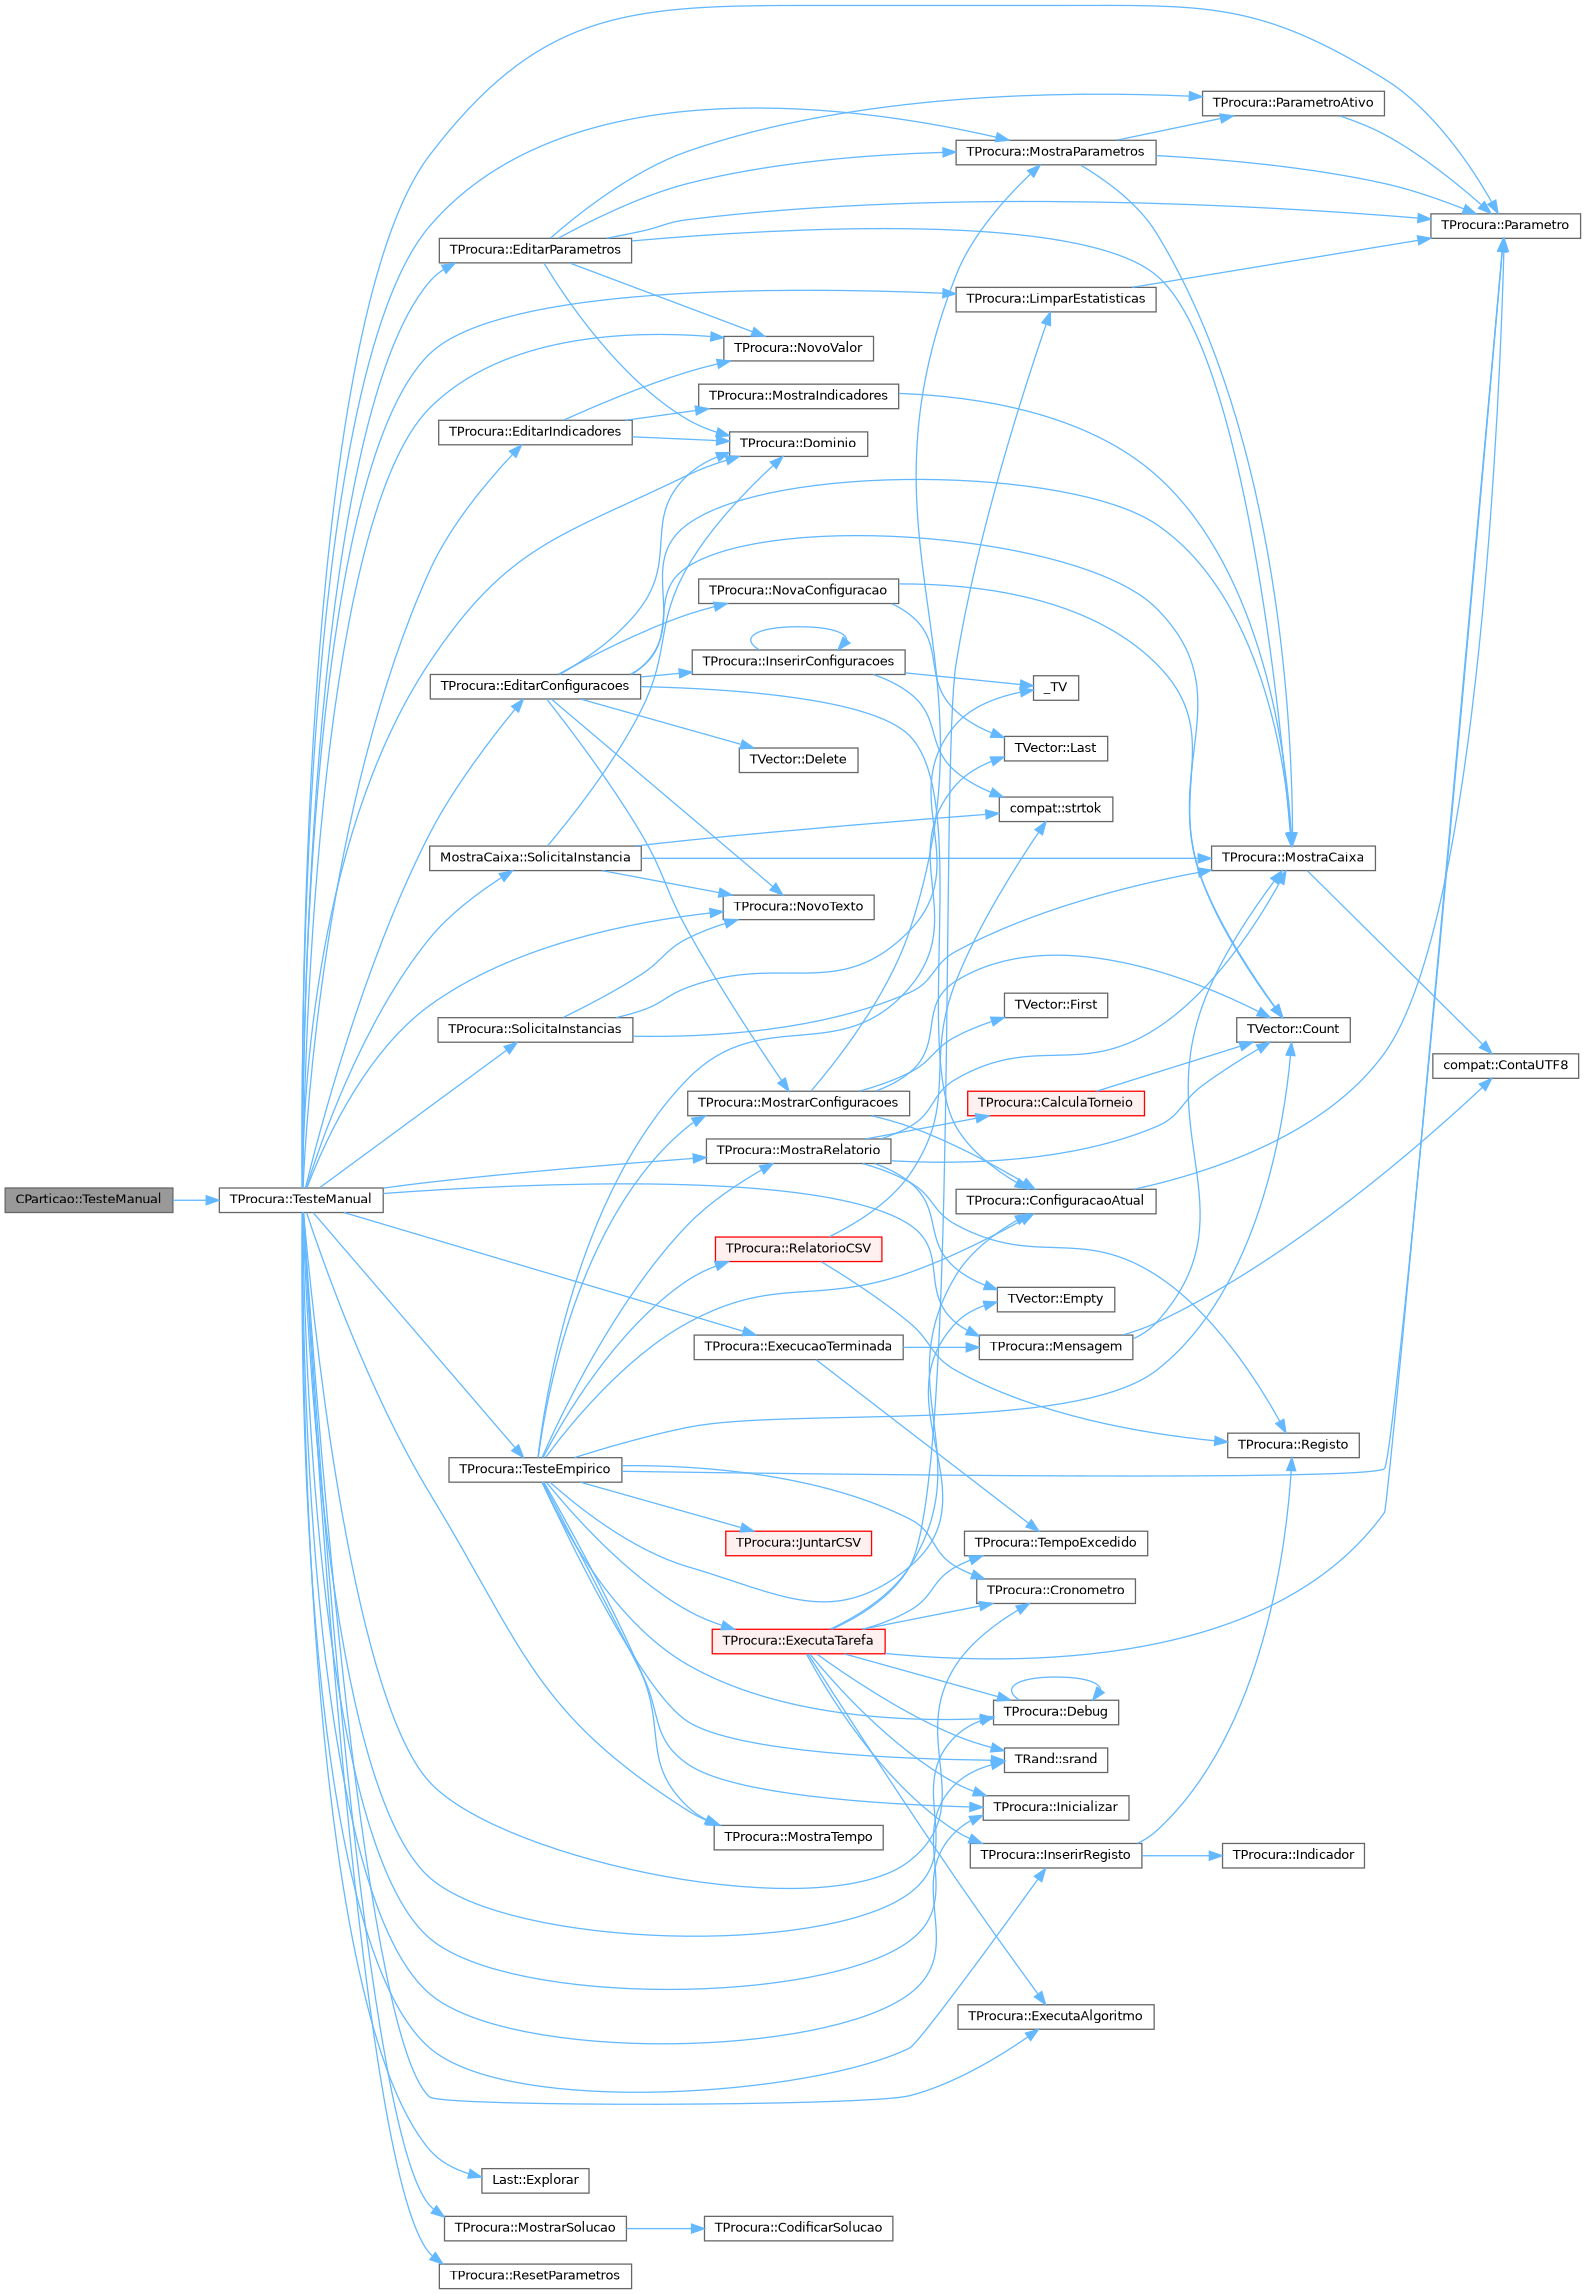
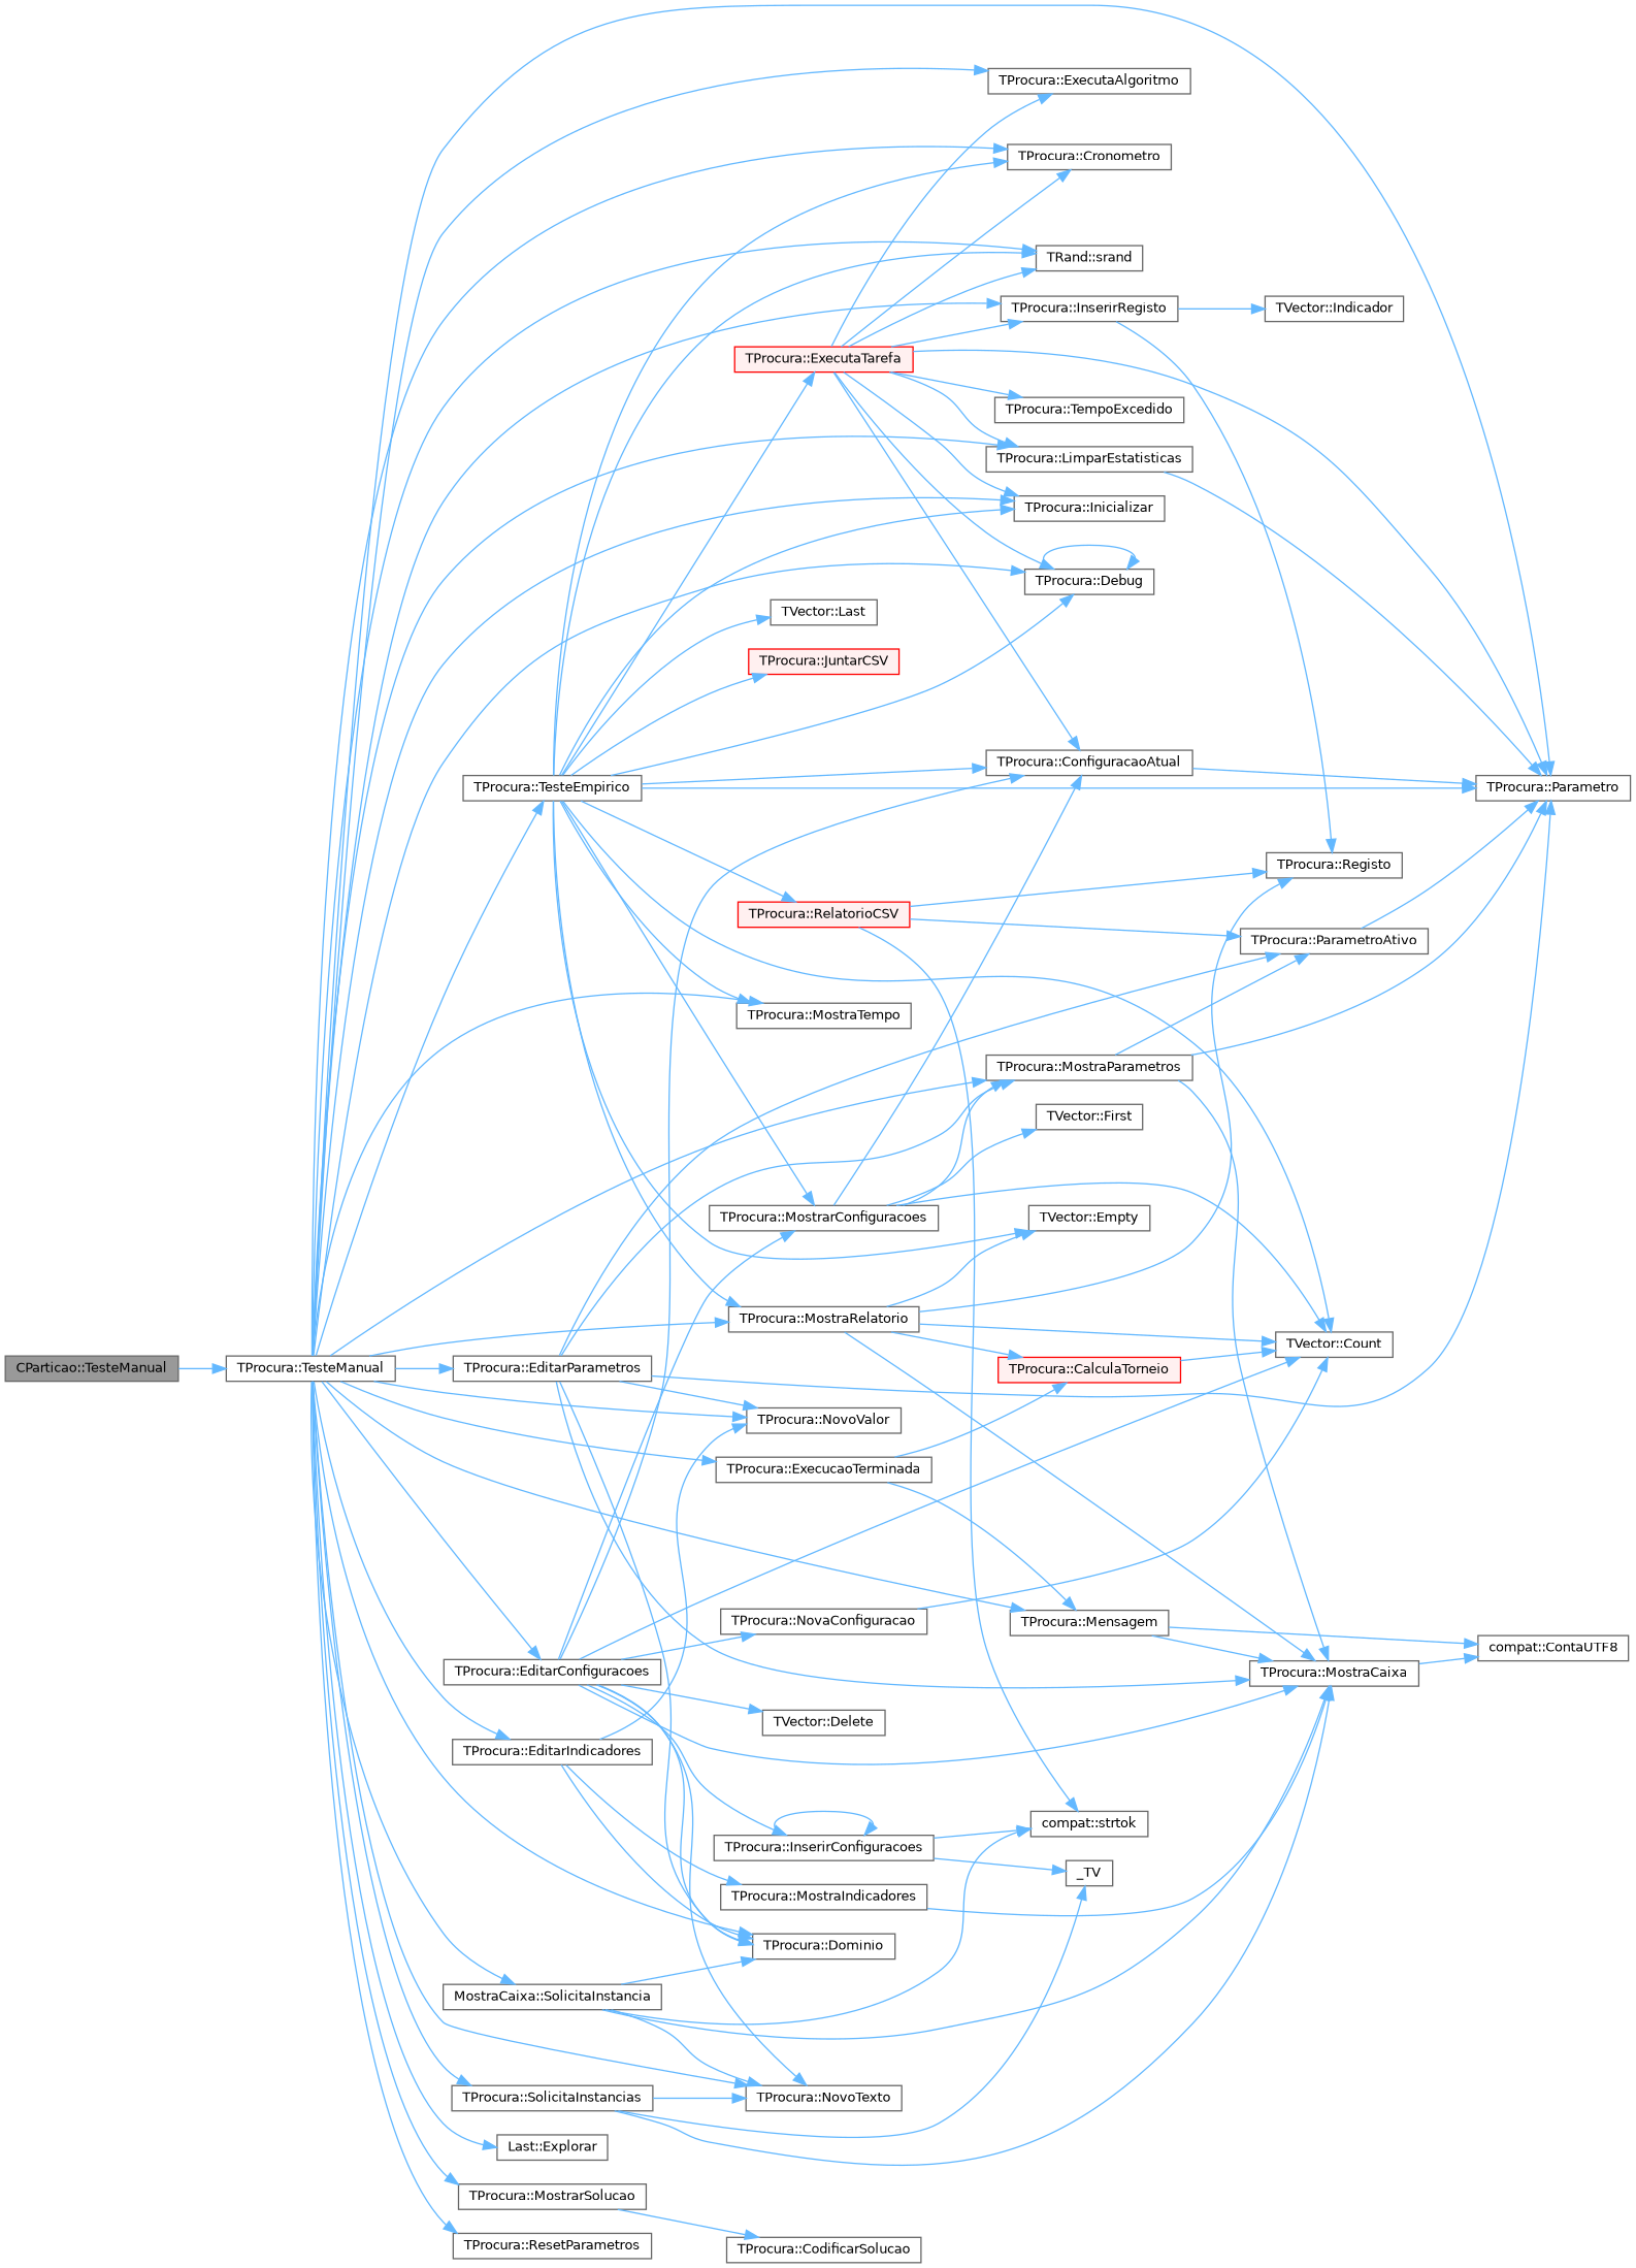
  digraph {
    rankdir=LR
    node [color=grey40 fillcolor=white fontname=Helvetica fontsize=10 shape=box style=filled]
    edge [color=steelblue1 fontname=Helvetica fontsize=10 labelfontname=Helvetica labelfontsize=10 style=solid]
    n1 [color=gray40 fillcolor=grey60 fontcolor=black height=0.2 label="CParticao::TesteManual" width=0.4]
    n2 [height=0.2 label="TProcura::TesteManual" width=0.4]
    n3 [height=0.2 label="TProcura::Cronometro" width=0.4]
    n4 [height=0.2 label="TProcura::Debug" width=0.4]
    n5 [height=0.2 label="TProcura::Dominio" width=0.4]
    n6 [height=0.2 label="TProcura::EditarConfiguracoes" width=0.4]
    n7 [height=0.2 label="TProcura::Parametro" width=0.4]
    n8 [height=0.2 label="TProcura::MostraParametros" width=0.4]
    n9 [height=0.2 label="TProcura::NovoTexto" width=0.4]
    n10 [height=0.2 label="TProcura::EditarIndicadores" width=0.4]
    n11 [height=0.2 label="TProcura::NovoValor" width=0.4]
    n12 [height=0.2 label="TProcura::EditarParametros" width=0.4]
    n13 [height=0.2 label="TProcura::ExecucaoTerminada" width=0.4]
    n14 [height=0.2 label="TProcura::Mensagem" width=0.4]
    n15 [height=0.2 label="TProcura::ExecutaAlgoritmo" width=0.4]
    n16 [height=0.2 label="Last::Explorar" width=0.4]
    n17 [height=0.2 label="TProcura::Inicializar" width=0.4]
    n18 [height=0.2 label="TProcura::InserirRegisto" width=0.4]
    n19 [height=0.2 label="TProcura::LimparEstatisticas" width=0.4]
    n20 [height=0.2 label="TProcura::MostraRelatorio" width=0.4]
    n21 [height=0.2 label="TProcura::MostrarSolucao" width=0.4]
    n22 [height=0.2 label="TProcura::MostraTempo" width=0.4]
    n23 [height=0.2 label="TProcura::ResetParametros" width=0.4]
    n24 [height=0.2 label="MostraCaixa::SolicitaInstancia" width=0.4]
    n25 [height=0.2 label="TProcura::SolicitaInstancias" width=0.4]
    n26 [height=0.2 label="TRand::srand" width=0.4]
    n27 [height=0.2 label="TProcura::TesteEmpirico" width=0.4]
    n28 [height=0.2 label="TProcura::ConfiguracaoAtual" width=0.4]
    n29 [height=0.2 label="TVector::Count" width=0.4]
    n30 [height=0.2 label="TVector::Delete" width=0.4]
    n31 [height=0.2 label="TProcura::InserirConfiguracoes" width=0.4]
    n32 [height=0.2 label="TProcura::MostraCaixa" width=0.4]
    n33 [height=0.2 label="TProcura::MostrarConfiguracoes" width=0.4]
    n34 [height=0.2 label="TProcura::NovaConfiguracao" width=0.4]
    n35 [height=0.2 label="TProcura::ParametroAtivo" width=0.4]
    n36 [height=0.2 label="TProcura::MostraIndicadores" width=0.4]
    n37 [height=0.2 label="TProcura::TempoExcedido" width=0.4]
    n38 [height=0.2 label="compat::ContaUTF8" width=0.4]
-   n39 [height=0.2 label="TProcura::Indicador" width=0.4]
+   n39 [height=0.2 label="TVector::Indicador" width=0.4]
    n40 [height=0.2 label="TProcura::Registo" width=0.4]
    n41 [color=red fillcolor="#FFF0F0" height=0.2 label="TProcura::CalculaTorneio" width=0.4]
    n42 [height=0.2 label="TVector::Empty" width=0.4]
    n43 [height=0.2 label="TProcura::CodificarSolucao" width=0.4]
    n44 [height=0.2 label="compat::strtok" width=0.4]
    n45 [height=0.2 label=_TV width=0.4]
    n46 [height=0.2 label="TVector::Last" width=0.4]
    n47 [color=red fillcolor="#FFF0F0" height=0.2 label="TProcura::ExecutaTarefa" width=0.4]
    n48 [color=red fillcolor="#FFF0F0" height=0.2 label="TProcura::JuntarCSV" width=0.4]
    n49 [color=red fillcolor="#FFF0F0" height=0.2 label="TProcura::RelatorioCSV" width=0.4]
    n50 [height=0.2 label="TVector::First" width=0.4]
    n1 -> n2
    n2 -> n3
    n2 -> n4
    n2 -> n5
    n2 -> n6
    n2 -> n7
    n2 -> n8
    n2 -> n9
    n2 -> n10
    n2 -> n11
    n2 -> n12
    n2 -> n13
    n2 -> n14
    n2 -> n15
    n2 -> n16
    n2 -> n17
    n2 -> n18
    n2 -> n19
    n2 -> n20
    n2 -> n21
    n2 -> n22
    n2 -> n23
    n2 -> n24
    n2 -> n25
    n2 -> n26
    n2 -> n27
    n4 -> n4
    n6 -> n5
    n6 -> n9
    n6 -> n28
    n6 -> n29
    n6 -> n30
    n6 -> n31
    n6 -> n32
    n6 -> n33
    n6 -> n34
    n8 -> n7
    n8 -> n32
    n8 -> n35
    n10 -> n5
    n10 -> n11
    n10 -> n36
    n12 -> n5
    n12 -> n7
    n12 -> n8
    n12 -> n11
    n12 -> n32
    n12 -> n35
    n13 -> n14
-   n13 -> n37
+   n13 -> n41
    n14 -> n32
    n14 -> n38
    n18 -> n39
    n18 -> n40
    n19 -> n7
    n20 -> n29
    n20 -> n32
    n20 -> n40
    n20 -> n41
    n20 -> n42
    n21 -> n43
    n24 -> n5
    n24 -> n9
    n24 -> n32
    n24 -> n44
    n25 -> n9
    n25 -> n32
    n25 -> n45
    n27 -> n3
    n27 -> n4
    n27 -> n7
    n27 -> n17
    n27 -> n20
    n27 -> n22
    n27 -> n26
    n27 -> n28
    n27 -> n29
    n27 -> n33
    n27 -> n42
    n27 -> n46
    n27 -> n47
    n27 -> n48
    n27 -> n49
    n28 -> n7
    n31 -> n31
    n31 -> n44
    n31 -> n45
    n32 -> n38
    n33 -> n8
    n33 -> n28
    n33 -> n29
    n33 -> n50
    n34 -> n29
-   n34 -> n46
    n35 -> n7
    n36 -> n32
    n41 -> n29
    n47 -> n3
    n47 -> n4
    n47 -> n7
    n47 -> n15
    n47 -> n17
    n47 -> n18
    n47 -> n19
    n47 -> n26
    n47 -> n28
    n47 -> n37
+   n49 -> n35
    n49 -> n40
    n49 -> n44
  }
